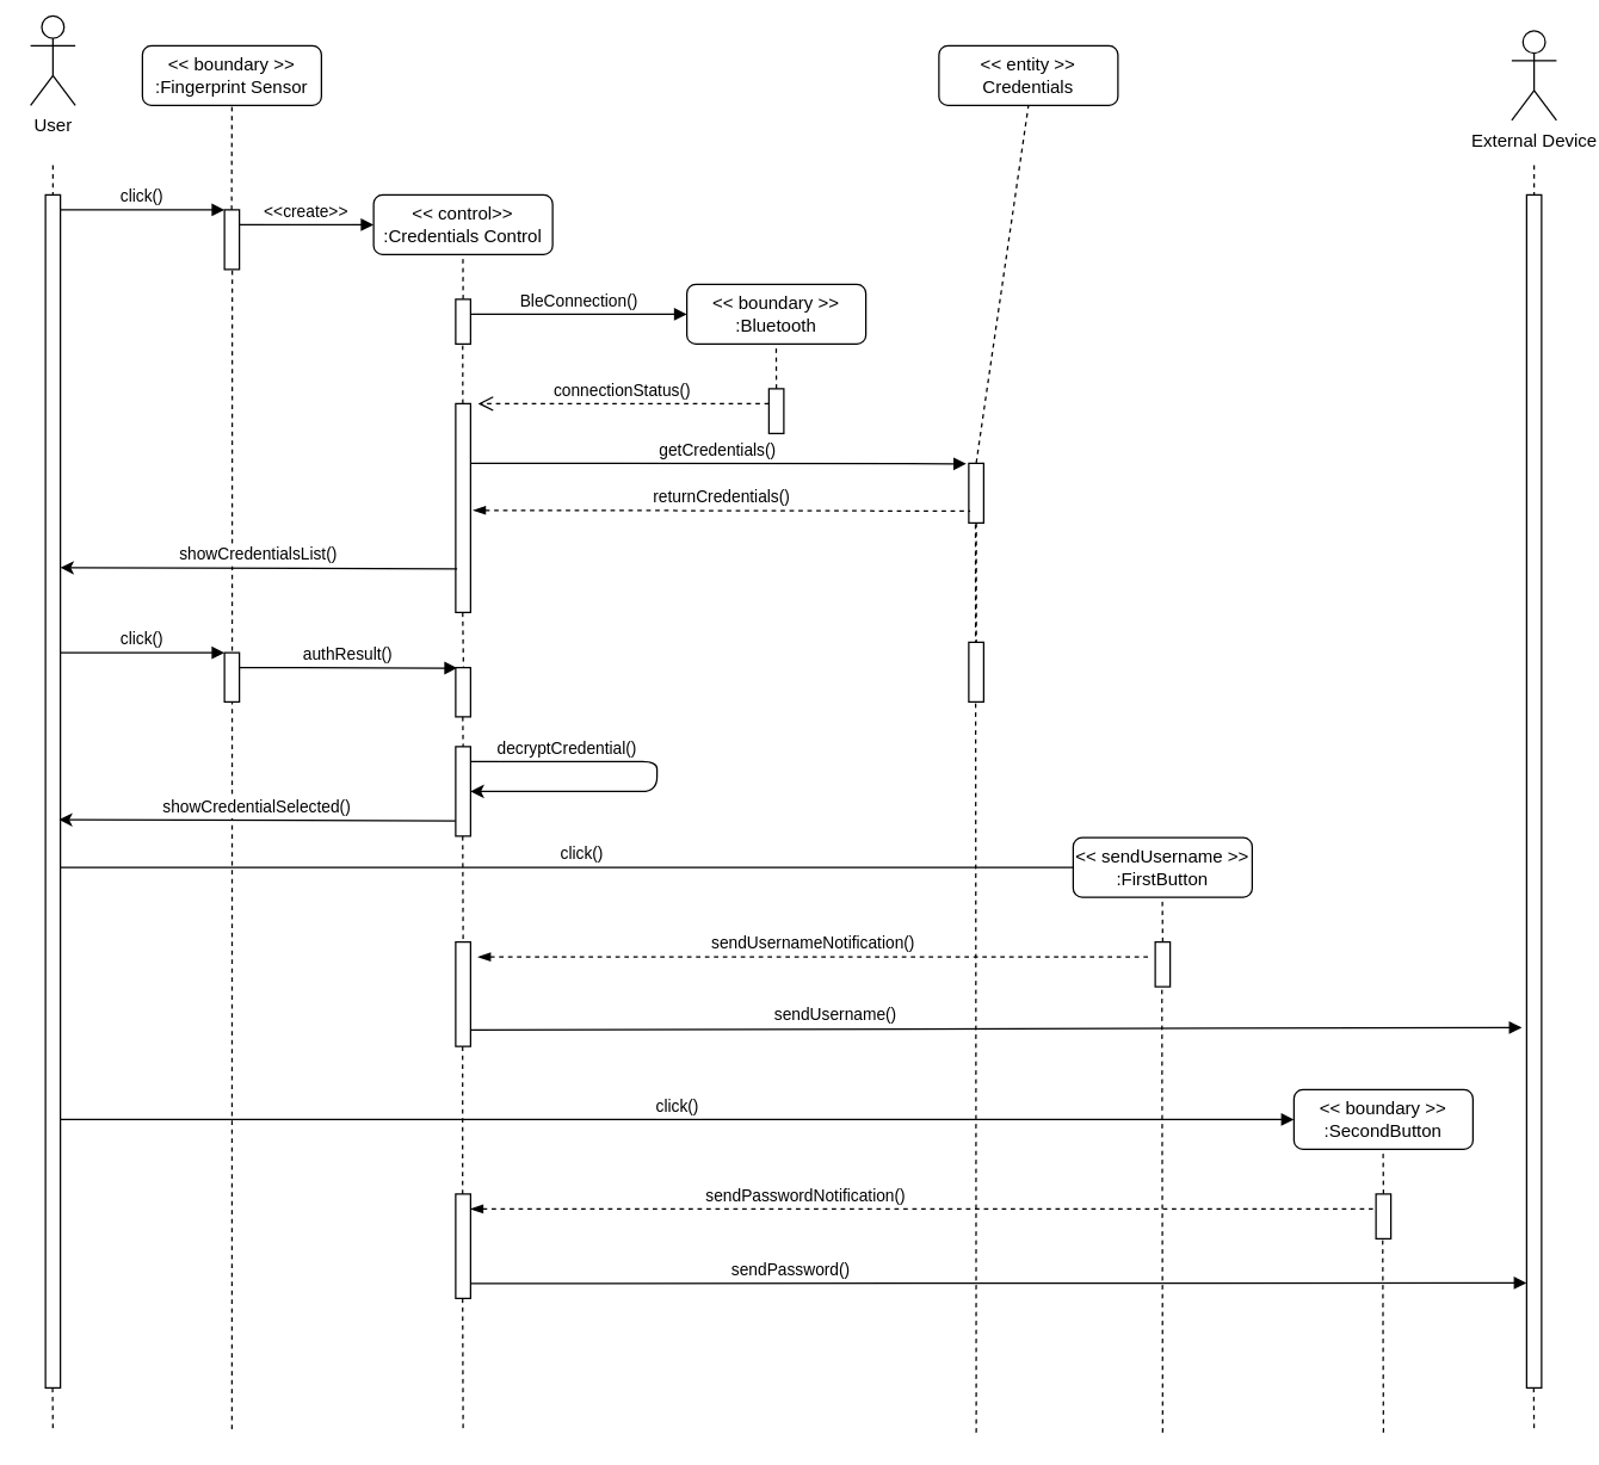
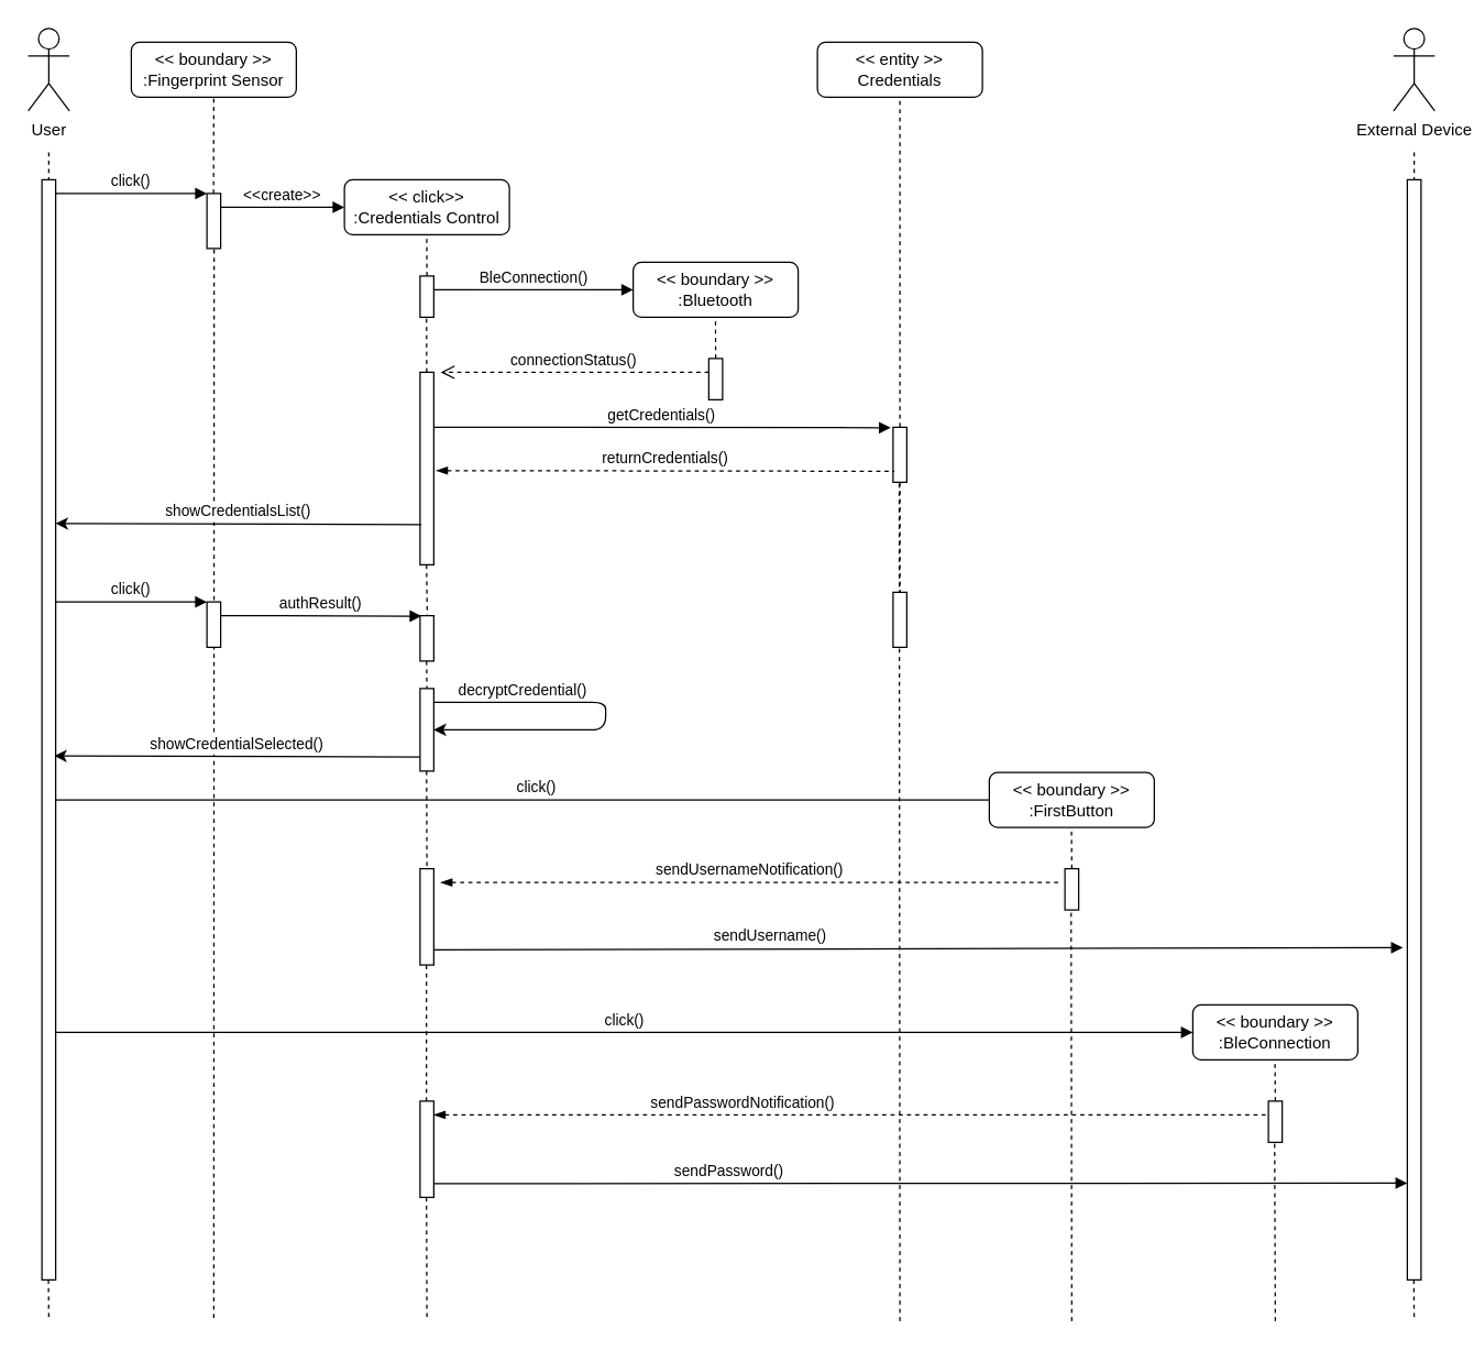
  <mxCell id="0" />
  <mxCell id="1" parent="0" />
  <mxCell id="2" value="connectionStatus()" style="verticalAlign=bottom;endArrow=open;dashed=1;endSize=8;exitX=0;exitY=0.95;shadow=0;strokeWidth=1;" parent="1" edge="1"><mxGeometry relative="1" as="geometry"><mxPoint x="320" y="270" as="targetPoint" /><mxPoint x="515" y="270" as="sourcePoint" /></mxGeometry></mxCell>
  <mxCell id="3" value="click()" style="verticalAlign=bottom;endArrow=block;shadow=0;strokeWidth=1;entryX=0;entryY=0;entryDx=0;entryDy=0;entryPerimeter=0;" parent="1" target="7" edge="1"><mxGeometry relative="1" as="geometry"><mxPoint x="40" y="140" as="sourcePoint" /><mxPoint x="110" y="140" as="targetPoint" /></mxGeometry></mxCell>
- <mxCell id="4" value="User" style="shape=umlActor;verticalLabelPosition=bottom;verticalAlign=top;html=1;outlineConnect=0;" vertex="1" parent="1"><mxGeometry x="20" y="10" width="30" height="60" as="geometry" /></mxCell>
+ <mxCell id="4" value="User" style="shape=umlActor;verticalLabelPosition=bottom;verticalAlign=top;html=1;outlineConnect=0;" vertex="1" parent="1"><mxGeometry x="20" y="20" width="30" height="60" as="geometry" /></mxCell>
  <mxCell id="5" value="" style="points=[];perimeter=orthogonalPerimeter;rounded=0;shadow=0;strokeWidth=1;" vertex="1" parent="1"><mxGeometry x="30" y="130" width="10" height="800" as="geometry" /></mxCell>
  <mxCell id="6" value="" style="endArrow=none;dashed=1;html=1;rounded=0;" edge="1" parent="1"><mxGeometry width="50" height="50" relative="1" as="geometry"><mxPoint x="35" y="110" as="sourcePoint" /><mxPoint x="35" y="130" as="targetPoint" /></mxGeometry></mxCell>
  <mxCell id="7" value="" style="points=[];perimeter=orthogonalPerimeter;rounded=0;shadow=0;strokeWidth=1;" vertex="1" parent="1"><mxGeometry x="150" y="140" width="10" height="40" as="geometry" /></mxCell>
  <mxCell id="8" value="" style="endArrow=none;dashed=1;html=1;rounded=0;exitX=0.48;exitY=0;exitDx=0;exitDy=0;exitPerimeter=0;entryX=0.5;entryY=1;entryDx=0;entryDy=0;" edge="1" parent="1" source="7" target="9"><mxGeometry width="50" height="50" relative="1" as="geometry"><mxPoint x="360" y="200" as="sourcePoint" /><mxPoint x="155" y="90" as="targetPoint" /></mxGeometry></mxCell>
  <mxCell id="9" value="&lt;div&gt;&amp;lt;&amp;lt; boundary &amp;gt;&amp;gt;&lt;/div&gt;&lt;div&gt;:Fingerprint Sensor&lt;br&gt;&lt;/div&gt;" style="rounded=1;whiteSpace=wrap;html=1;" vertex="1" parent="1"><mxGeometry x="95" y="30" width="120" height="40" as="geometry" /></mxCell>
  <mxCell id="10" value="" style="endArrow=none;dashed=1;html=1;rounded=0;exitX=0.522;exitY=1.019;exitDx=0;exitDy=0;exitPerimeter=0;" edge="1" parent="1" source="7"><mxGeometry width="50" height="50" relative="1" as="geometry"><mxPoint x="310" y="170" as="sourcePoint" /><mxPoint x="155" y="960" as="targetPoint" /></mxGeometry></mxCell>
  <mxCell id="11" value="&lt;&lt;create&gt;&gt;" style="verticalAlign=bottom;endArrow=block;shadow=0;strokeWidth=1;" edge="1" parent="1"><mxGeometry relative="1" as="geometry"><mxPoint x="160" y="150" as="sourcePoint" /><mxPoint x="250" y="150" as="targetPoint" /></mxGeometry></mxCell>
- <mxCell id="12" value="&lt;div&gt;&amp;lt;&amp;lt; control&amp;gt;&amp;gt;&lt;/div&gt;&lt;div&gt;:Credentials Control&lt;br&gt;&lt;/div&gt;" style="rounded=1;whiteSpace=wrap;html=1;" vertex="1" parent="1"><mxGeometry x="250" y="130" width="120" height="40" as="geometry" /></mxCell>
+ <mxCell id="12" value="&lt;div&gt;&amp;lt;&amp;lt; click&amp;gt;&amp;gt;&lt;/div&gt;&lt;div&gt;:Credentials Control&lt;br&gt;&lt;/div&gt;" style="rounded=1;whiteSpace=wrap;html=1;" vertex="1" parent="1"><mxGeometry x="250" y="130" width="120" height="40" as="geometry" /></mxCell>
  <mxCell id="13" value="" style="endArrow=none;dashed=1;html=1;rounded=0;entryX=0.5;entryY=1;entryDx=0;entryDy=0;" edge="1" parent="1"><mxGeometry width="50" height="50" relative="1" as="geometry"><mxPoint x="310" y="200" as="sourcePoint" /><mxPoint x="309.86" y="170" as="targetPoint" /></mxGeometry></mxCell>
  <mxCell id="14" value="" style="points=[];perimeter=orthogonalPerimeter;rounded=0;shadow=0;strokeWidth=1;" vertex="1" parent="1"><mxGeometry x="305" y="200" width="10" height="30" as="geometry" /></mxCell>
  <mxCell id="15" value="BleConnection()" style="verticalAlign=bottom;endArrow=block;shadow=0;strokeWidth=1;" edge="1" parent="1"><mxGeometry relative="1" as="geometry"><mxPoint x="315" y="210" as="sourcePoint" /><mxPoint x="460" y="210" as="targetPoint" /></mxGeometry></mxCell>
  <mxCell id="16" value="&lt;div&gt;&amp;lt;&amp;lt; boundary &amp;gt;&amp;gt;&lt;/div&gt;&lt;div&gt;:Bluetooth&lt;br&gt;&lt;/div&gt;" style="rounded=1;whiteSpace=wrap;html=1;" vertex="1" parent="1"><mxGeometry x="460" y="190" width="120" height="40" as="geometry" /></mxCell>
  <mxCell id="17" value="" style="endArrow=none;dashed=1;html=1;rounded=0;entryX=0.5;entryY=1;entryDx=0;entryDy=0;" edge="1" parent="1"><mxGeometry width="50" height="50" relative="1" as="geometry"><mxPoint x="520" y="260" as="sourcePoint" /><mxPoint x="519.86" y="230" as="targetPoint" /></mxGeometry></mxCell>
  <mxCell id="18" value="" style="points=[];perimeter=orthogonalPerimeter;rounded=0;shadow=0;strokeWidth=1;" vertex="1" parent="1"><mxGeometry x="515" y="260" width="10" height="30" as="geometry" /></mxCell>
  <mxCell id="19" value="" style="endArrow=none;dashed=1;html=1;rounded=0;entryX=0.5;entryY=1;entryDx=0;entryDy=0;exitX=0.48;exitY=0;exitDx=0;exitDy=0;exitPerimeter=0;" edge="1" parent="1" source="20"><mxGeometry x="-1" y="30" width="50" height="50" relative="1" as="geometry"><mxPoint x="309.85" y="260" as="sourcePoint" /><mxPoint x="309.71" y="230" as="targetPoint" /><mxPoint x="30" y="30" as="offset" /></mxGeometry></mxCell>
  <mxCell id="20" value="" style="points=[];perimeter=orthogonalPerimeter;rounded=0;shadow=0;strokeWidth=1;" vertex="1" parent="1"><mxGeometry x="305" y="270" width="10" height="140" as="geometry" /></mxCell>
  <mxCell id="21" value="getCredentials()" style="verticalAlign=bottom;endArrow=block;shadow=0;strokeWidth=1;entryX=-0.167;entryY=0.008;entryDx=0;entryDy=0;entryPerimeter=0;" edge="1" parent="1" target="29"><mxGeometry relative="1" as="geometry"><mxPoint x="315" y="310" as="sourcePoint" /><mxPoint x="620" y="310" as="targetPoint" /></mxGeometry></mxCell>
- <mxCell id="22" value="&lt;div&gt;&amp;lt;&amp;lt; entity &amp;gt;&amp;gt;&lt;/div&gt;&lt;div&gt;Credentials&lt;br&gt;&lt;/div&gt;" style="rounded=1;whiteSpace=wrap;html=1;" vertex="1" parent="1"><mxGeometry x="629" y="30" width="120" height="40" as="geometry" /></mxCell>
+ <mxCell id="22" value="&lt;div&gt;&amp;lt;&amp;lt; entity &amp;gt;&amp;gt;&lt;/div&gt;&lt;div&gt;Credentials&lt;br&gt;&lt;/div&gt;" style="rounded=1;whiteSpace=wrap;html=1;" vertex="1" parent="1"><mxGeometry x="594" y="30" width="120" height="40" as="geometry" /></mxCell>
  <mxCell id="23" value="click()" style="verticalAlign=bottom;endArrow=block;shadow=0;strokeWidth=1;entryX=0;entryY=0;entryDx=0;entryDy=0;entryPerimeter=0;" edge="1" parent="1"><mxGeometry relative="1" as="geometry"><mxPoint x="40" y="437" as="sourcePoint" /><mxPoint x="150" y="437" as="targetPoint" /></mxGeometry></mxCell>
  <mxCell id="24" value="" style="points=[];perimeter=orthogonalPerimeter;rounded=0;shadow=0;strokeWidth=1;" vertex="1" parent="1"><mxGeometry x="150" y="437" width="10" height="33" as="geometry" /></mxCell>
  <mxCell id="25" value="authResult()" style="verticalAlign=bottom;endArrow=block;shadow=0;strokeWidth=1;entryX=0.1;entryY=0.01;entryDx=0;entryDy=0;entryPerimeter=0;" edge="1" parent="1" target="26"><mxGeometry relative="1" as="geometry"><mxPoint x="160" y="447" as="sourcePoint" /><mxPoint x="300" y="447" as="targetPoint" /></mxGeometry></mxCell>
  <mxCell id="26" value="" style="points=[];perimeter=orthogonalPerimeter;rounded=0;shadow=0;strokeWidth=1;" vertex="1" parent="1"><mxGeometry x="305" y="447" width="10" height="33" as="geometry" /></mxCell>
  <mxCell id="27" value="" style="endArrow=none;dashed=1;html=1;rounded=0;entryX=0.5;entryY=1;entryDx=0;entryDy=0;exitX=0.5;exitY=-0.008;exitDx=0;exitDy=0;exitPerimeter=0;" edge="1" parent="1" source="29" target="22"><mxGeometry width="50" height="50" relative="1" as="geometry"><mxPoint x="654" y="300" as="sourcePoint" /><mxPoint x="514" y="170" as="targetPoint" /></mxGeometry></mxCell>
  <mxCell id="28" value="" style="edgeStyle=orthogonalEdgeStyle;rounded=0;orthogonalLoop=1;jettySize=auto;html=1;dashed=1;startArrow=none;startFill=0;endArrow=none;endFill=0;" edge="1" parent="1" source="29" target="62"><mxGeometry relative="1" as="geometry" /></mxCell>
  <mxCell id="29" value="" style="points=[];perimeter=orthogonalPerimeter;rounded=0;shadow=0;strokeWidth=1;" vertex="1" parent="1"><mxGeometry x="649" y="310" width="10" height="40" as="geometry" /></mxCell>
  <mxCell id="30" value="returnCredentials()" style="verticalAlign=bottom;endArrow=none;shadow=0;strokeWidth=1;endFill=0;startArrow=blockThin;startFill=1;dashed=1;" edge="1" parent="1"><mxGeometry relative="1" as="geometry"><mxPoint x="316.67" y="341.5" as="sourcePoint" /><mxPoint x="650" y="342" as="targetPoint" /></mxGeometry></mxCell>
  <mxCell id="31" value="showCredentialsList()" style="verticalAlign=bottom;endArrow=none;shadow=0;strokeWidth=1;entryX=0.1;entryY=0.01;entryDx=0;entryDy=0;entryPerimeter=0;endFill=0;startArrow=classic;startFill=1;" edge="1" parent="1"><mxGeometry relative="1" as="geometry"><mxPoint x="40" y="380" as="sourcePoint" /><mxPoint x="306" y="380.7" as="targetPoint" /></mxGeometry></mxCell>
  <mxCell id="32" value="showCredentialSelected()" style="verticalAlign=bottom;endArrow=none;shadow=0;strokeWidth=1;entryX=0.1;entryY=0.01;entryDx=0;entryDy=0;entryPerimeter=0;endFill=0;startArrow=classic;startFill=1;" edge="1" parent="1"><mxGeometry relative="1" as="geometry"><mxPoint x="39" y="549" as="sourcePoint" /><mxPoint x="305" y="549.7" as="targetPoint" /></mxGeometry></mxCell>
  <mxCell id="33" value="click()" style="verticalAlign=bottom;endArrow=block;shadow=0;strokeWidth=1;" edge="1" parent="1"><mxGeometry relative="1" as="geometry"><mxPoint x="40" y="581" as="sourcePoint" /><mxPoint x="740" y="581" as="targetPoint" /></mxGeometry></mxCell>
- <mxCell id="34" value="&lt;div&gt;&amp;lt;&amp;lt; sendUsername &amp;gt;&amp;gt;&lt;/div&gt;&lt;div&gt;:FirstButton&lt;br&gt;&lt;/div&gt;" style="rounded=1;whiteSpace=wrap;html=1;" vertex="1" parent="1"><mxGeometry x="719" y="561" width="120" height="40" as="geometry" /></mxCell>
+ <mxCell id="34" value="&lt;div&gt;&amp;lt;&amp;lt; boundary &amp;gt;&amp;gt;&lt;/div&gt;&lt;div&gt;:FirstButton&lt;br&gt;&lt;/div&gt;" style="rounded=1;whiteSpace=wrap;html=1;" vertex="1" parent="1"><mxGeometry x="719" y="561" width="120" height="40" as="geometry" /></mxCell>
  <mxCell id="35" value="" style="endArrow=none;dashed=1;html=1;rounded=0;" edge="1" parent="1"><mxGeometry width="50" height="50" relative="1" as="geometry"><mxPoint x="779" y="631" as="sourcePoint" /><mxPoint x="778.76" y="601" as="targetPoint" /></mxGeometry></mxCell>
  <mxCell id="36" value="" style="points=[];perimeter=orthogonalPerimeter;rounded=0;shadow=0;strokeWidth=1;" vertex="1" parent="1"><mxGeometry x="774" y="631" width="10" height="30" as="geometry" /></mxCell>
  <mxCell id="37" value="" style="points=[];perimeter=orthogonalPerimeter;rounded=0;shadow=0;strokeWidth=1;" vertex="1" parent="1"><mxGeometry x="305" y="631" width="10" height="70" as="geometry" /></mxCell>
  <mxCell id="38" value="sendUsernameNotification()" style="verticalAlign=bottom;endArrow=none;shadow=0;strokeWidth=1;endFill=0;startArrow=blockThin;startFill=1;dashed=1;" edge="1" parent="1"><mxGeometry relative="1" as="geometry"><mxPoint x="320" y="641" as="sourcePoint" /><mxPoint x="770" y="641" as="targetPoint" /></mxGeometry></mxCell>
  <mxCell id="39" value="decryptCredential()" style="verticalAlign=bottom;endArrow=none;shadow=0;strokeWidth=1;endFill=0;startArrow=classic;startFill=1;edgeStyle=orthogonalEdgeStyle;" edge="1" parent="1"><mxGeometry x="0.518" relative="1" as="geometry"><mxPoint x="315" y="530" as="sourcePoint" /><mxPoint x="315" y="510" as="targetPoint" /><Array as="points"><mxPoint x="440" y="530" /><mxPoint x="440" y="510" /></Array><mxPoint as="offset" /></mxGeometry></mxCell>
  <mxCell id="40" value="" style="points=[];perimeter=orthogonalPerimeter;rounded=0;shadow=0;strokeWidth=1;" vertex="1" parent="1"><mxGeometry x="305" y="500" width="10" height="60" as="geometry" /></mxCell>
  <mxCell id="41" value="sendUsername()" style="verticalAlign=bottom;endArrow=block;shadow=0;strokeWidth=1;entryX=-0.324;entryY=0.698;entryDx=0;entryDy=0;entryPerimeter=0;" edge="1" parent="1" target="50"><mxGeometry x="-0.305" y="1" relative="1" as="geometry"><mxPoint x="315" y="690" as="sourcePoint" /><mxPoint x="930" y="690" as="targetPoint" /><mxPoint as="offset" /></mxGeometry></mxCell>
  <mxCell id="42" value="click()" style="verticalAlign=bottom;endArrow=block;shadow=0;strokeWidth=1;entryX=0;entryY=0.5;entryDx=0;entryDy=0;" edge="1" parent="1" target="43"><mxGeometry relative="1" as="geometry"><mxPoint x="40" y="750" as="sourcePoint" /><mxPoint x="890" y="750" as="targetPoint" /></mxGeometry></mxCell>
- <mxCell id="43" value="&lt;div&gt;&amp;lt;&amp;lt; boundary &amp;gt;&amp;gt;&lt;/div&gt;&lt;div&gt;:SecondButton&lt;br&gt;&lt;/div&gt;" style="rounded=1;whiteSpace=wrap;html=1;" vertex="1" parent="1"><mxGeometry x="867" y="730" width="120" height="40" as="geometry" /></mxCell>
+ <mxCell id="43" value="&lt;div&gt;&amp;lt;&amp;lt; boundary &amp;gt;&amp;gt;&lt;/div&gt;&lt;div&gt;:BleConnection&lt;br&gt;&lt;/div&gt;" style="rounded=1;whiteSpace=wrap;html=1;" vertex="1" parent="1"><mxGeometry x="867" y="730" width="120" height="40" as="geometry" /></mxCell>
  <mxCell id="44" value="" style="endArrow=none;dashed=1;html=1;rounded=0;" edge="1" parent="1"><mxGeometry width="50" height="50" relative="1" as="geometry"><mxPoint x="927" y="800" as="sourcePoint" /><mxPoint x="926.76" y="770" as="targetPoint" /></mxGeometry></mxCell>
  <mxCell id="45" value="" style="points=[];perimeter=orthogonalPerimeter;rounded=0;shadow=0;strokeWidth=1;" vertex="1" parent="1"><mxGeometry x="922" y="800" width="10" height="30" as="geometry" /></mxCell>
  <mxCell id="46" value="sendPasswordNotification()" style="verticalAlign=bottom;endArrow=none;shadow=0;strokeWidth=1;endFill=0;startArrow=blockThin;startFill=1;dashed=1;" edge="1" parent="1" source="47"><mxGeometry x="-0.256" relative="1" as="geometry"><mxPoint x="560" y="810" as="sourcePoint" /><mxPoint x="920" y="810" as="targetPoint" /><mxPoint as="offset" /></mxGeometry></mxCell>
  <mxCell id="47" value="" style="points=[];perimeter=orthogonalPerimeter;rounded=0;shadow=0;strokeWidth=1;" vertex="1" parent="1"><mxGeometry x="305" y="800" width="10" height="70" as="geometry" /></mxCell>
  <mxCell id="48" value="sendPassword()" style="verticalAlign=bottom;endArrow=block;shadow=0;strokeWidth=1;entryX=0;entryY=0.912;entryDx=0;entryDy=0;entryPerimeter=0;" edge="1" parent="1" target="50"><mxGeometry x="-0.393" relative="1" as="geometry"><mxPoint x="315" y="860" as="sourcePoint" /><mxPoint x="930" y="860" as="targetPoint" /><mxPoint as="offset" /></mxGeometry></mxCell>
  <mxCell id="49" value="External Device" style="shape=umlActor;verticalLabelPosition=bottom;verticalAlign=top;html=1;outlineConnect=0;" vertex="1" parent="1"><mxGeometry x="1013" y="20" width="30" height="60" as="geometry" /></mxCell>
  <mxCell id="50" value="" style="points=[];perimeter=orthogonalPerimeter;rounded=0;shadow=0;strokeWidth=1;" vertex="1" parent="1"><mxGeometry x="1023" y="130" width="10" height="800" as="geometry" /></mxCell>
  <mxCell id="51" value="" style="endArrow=none;dashed=1;html=1;rounded=0;" edge="1" parent="1"><mxGeometry width="50" height="50" relative="1" as="geometry"><mxPoint x="1028" y="110" as="sourcePoint" /><mxPoint x="1028" y="130" as="targetPoint" /></mxGeometry></mxCell>
  <mxCell id="52" value="" style="endArrow=none;dashed=1;html=1;rounded=0;" edge="1" parent="1"><mxGeometry x="1" y="-20" width="50" height="50" relative="1" as="geometry"><mxPoint x="34.76" y="930" as="sourcePoint" /><mxPoint x="35" y="960" as="targetPoint" /><mxPoint as="offset" /></mxGeometry></mxCell>
  <mxCell id="53" value="" style="endArrow=none;dashed=1;html=1;rounded=0;" edge="1" parent="1"><mxGeometry x="1" y="-20" width="50" height="50" relative="1" as="geometry"><mxPoint x="1027.76" y="930" as="sourcePoint" /><mxPoint x="1028" y="960" as="targetPoint" /><mxPoint as="offset" /></mxGeometry></mxCell>
  <mxCell id="54" value="" style="endArrow=none;dashed=1;html=1;rounded=0;" edge="1" parent="1"><mxGeometry x="1" y="-20" width="50" height="50" relative="1" as="geometry"><mxPoint x="309.66" y="870" as="sourcePoint" /><mxPoint x="310" y="960" as="targetPoint" /><mxPoint as="offset" /></mxGeometry></mxCell>
  <mxCell id="55" value="" style="endArrow=none;dashed=1;html=1;rounded=0;" edge="1" parent="1" target="47"><mxGeometry x="1" y="-20" width="50" height="50" relative="1" as="geometry"><mxPoint x="309.66" y="701" as="sourcePoint" /><mxPoint x="309.66" y="761" as="targetPoint" /><mxPoint as="offset" /></mxGeometry></mxCell>
  <mxCell id="56" value="" style="endArrow=none;dashed=1;html=1;rounded=0;" edge="1" parent="1"><mxGeometry x="1" y="-20" width="50" height="50" relative="1" as="geometry"><mxPoint x="309.71" y="560" as="sourcePoint" /><mxPoint x="310" y="630" as="targetPoint" /><mxPoint as="offset" /></mxGeometry></mxCell>
  <mxCell id="57" value="" style="endArrow=none;dashed=1;html=1;rounded=0;entryX=0.522;entryY=-0.02;entryDx=0;entryDy=0;entryPerimeter=0;" edge="1" parent="1" target="26"><mxGeometry x="1" y="-20" width="50" height="50" relative="1" as="geometry"><mxPoint x="309.71" y="410" as="sourcePoint" /><mxPoint x="310" y="440" as="targetPoint" /><mxPoint as="offset" /></mxGeometry></mxCell>
  <mxCell id="58" value="" style="endArrow=none;dashed=1;html=1;rounded=0;" edge="1" parent="1"><mxGeometry x="1" y="-20" width="50" height="50" relative="1" as="geometry"><mxPoint x="309.75" y="480" as="sourcePoint" /><mxPoint x="310" y="500" as="targetPoint" /><mxPoint as="offset" /></mxGeometry></mxCell>
  <mxCell id="59" value="" style="endArrow=none;dashed=1;html=1;rounded=0;entryX=0.5;entryY=1;entryDx=0;entryDy=0;" edge="1" parent="1"><mxGeometry width="50" height="50" relative="1" as="geometry"><mxPoint x="654" y="960" as="sourcePoint" /><mxPoint x="653.5" y="350" as="targetPoint" /></mxGeometry></mxCell>
  <mxCell id="60" value="" style="endArrow=none;dashed=1;html=1;rounded=0;entryX=0.5;entryY=1;entryDx=0;entryDy=0;" edge="1" parent="1"><mxGeometry width="50" height="50" relative="1" as="geometry"><mxPoint x="779" y="960" as="sourcePoint" /><mxPoint x="778.5" y="661" as="targetPoint" /></mxGeometry></mxCell>
  <mxCell id="61" value="" style="endArrow=none;dashed=1;html=1;rounded=0;entryX=0.5;entryY=1;entryDx=0;entryDy=0;" edge="1" parent="1"><mxGeometry width="50" height="50" relative="1" as="geometry"><mxPoint x="927" y="960" as="sourcePoint" /><mxPoint x="926.5" y="830" as="targetPoint" /></mxGeometry></mxCell>
  <mxCell id="62" value="" style="points=[];perimeter=orthogonalPerimeter;rounded=0;shadow=0;strokeWidth=1;" vertex="1" parent="1"><mxGeometry x="649" y="430" width="10" height="40" as="geometry" /></mxCell>
